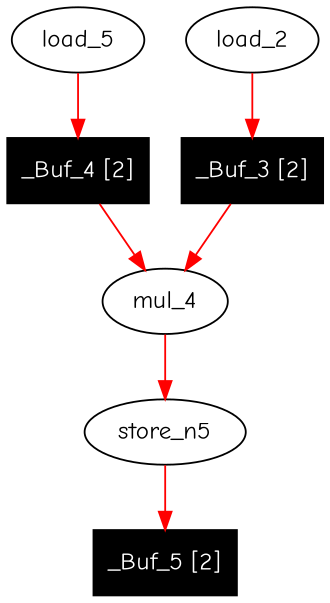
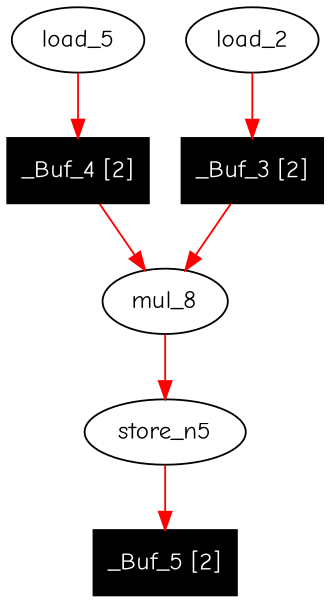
  digraph {
    fontname="Comic Neue"
    splines=spline
    node [II=1 delay=0.000 fontname="Comic Neue" in="in1:32" out="out1:32" type=Operator]
    edge [color=red fontname="Comic Neue" from=out1 to=in1]
    load_5 [in="in1 " latency=2 op=load out="out1 "]
    n2 [fillcolor=black fontcolor=white label="_Buf_4 [2]" shape=box slots=2 style=filled transparent=false type=Buf II="" delay=""]
-   mul_4 [in="in1 in2" latency=6 op=mul out=out1]
+   mul_4 [in="in1 in2" latency=6 op=mul out=out1 label=mul_8]
    n4 [in="in1 " label=load_2 latency=2 op=load out="out1 "]
    n5 [fillcolor=black fontcolor=white label="_Buf_3 [2]" shape=box slots=2 style=filled transparent=false type=Buf II="" delay=""]
    n6 [in="in1 in2" label=store_n5 latency=1 op=store out=out1]
    n7 [fillcolor=black fontcolor=white label="_Buf_5 [2]" shape=box slots=2 style=filled transparent=false type=Buf II="" delay=""]
    load_5 -> n2
    n2 -> mul_4
    mul_4 -> n6
    n4 -> n5
    n5 -> mul_4 [to=in2]
    n6 -> n7
  }
